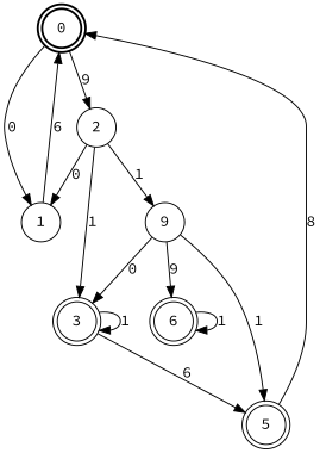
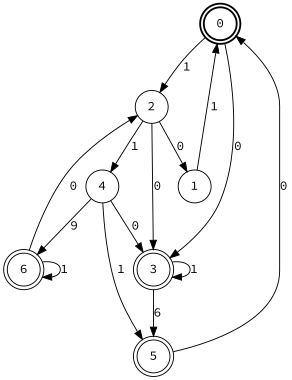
  digraph {
    fontname="Source Code Pro"
    node [fontname="Source Code Pro" peripheries=2 shape=circle]
    edge [fontname="Source Code Pro"]
    0 [style=bold]
    1 [peripheries=""]
    2 [peripheries=""]
    3
-   4 [label=9 peripheries=""]
+   4 [peripheries=""]
    5
    6
-   0 -> 1 [label=0]
-   0 -> 2 [label=9]
-   1 -> 0 [label=6]
+   0 -> 3 [label=0]
+   0 -> 2 [label=1]
+   1 -> 0 [label=1]
    2 -> 1 [label=0]
-   2 -> 3 [label=1]
+   2 -> 3 [label=0]
    2 -> 4 [label=1]
    3 -> 3 [label=1]
    3 -> 5 [label=6]
    4 -> 3 [label=0]
    4 -> 5 [label=1]
    4 -> 6 [label=9]
-   5 -> 0 [label=8]
+   5 -> 0 [label=0]
+   6 -> 2 [label=0]
    6 -> 6 [label=1]
  }
